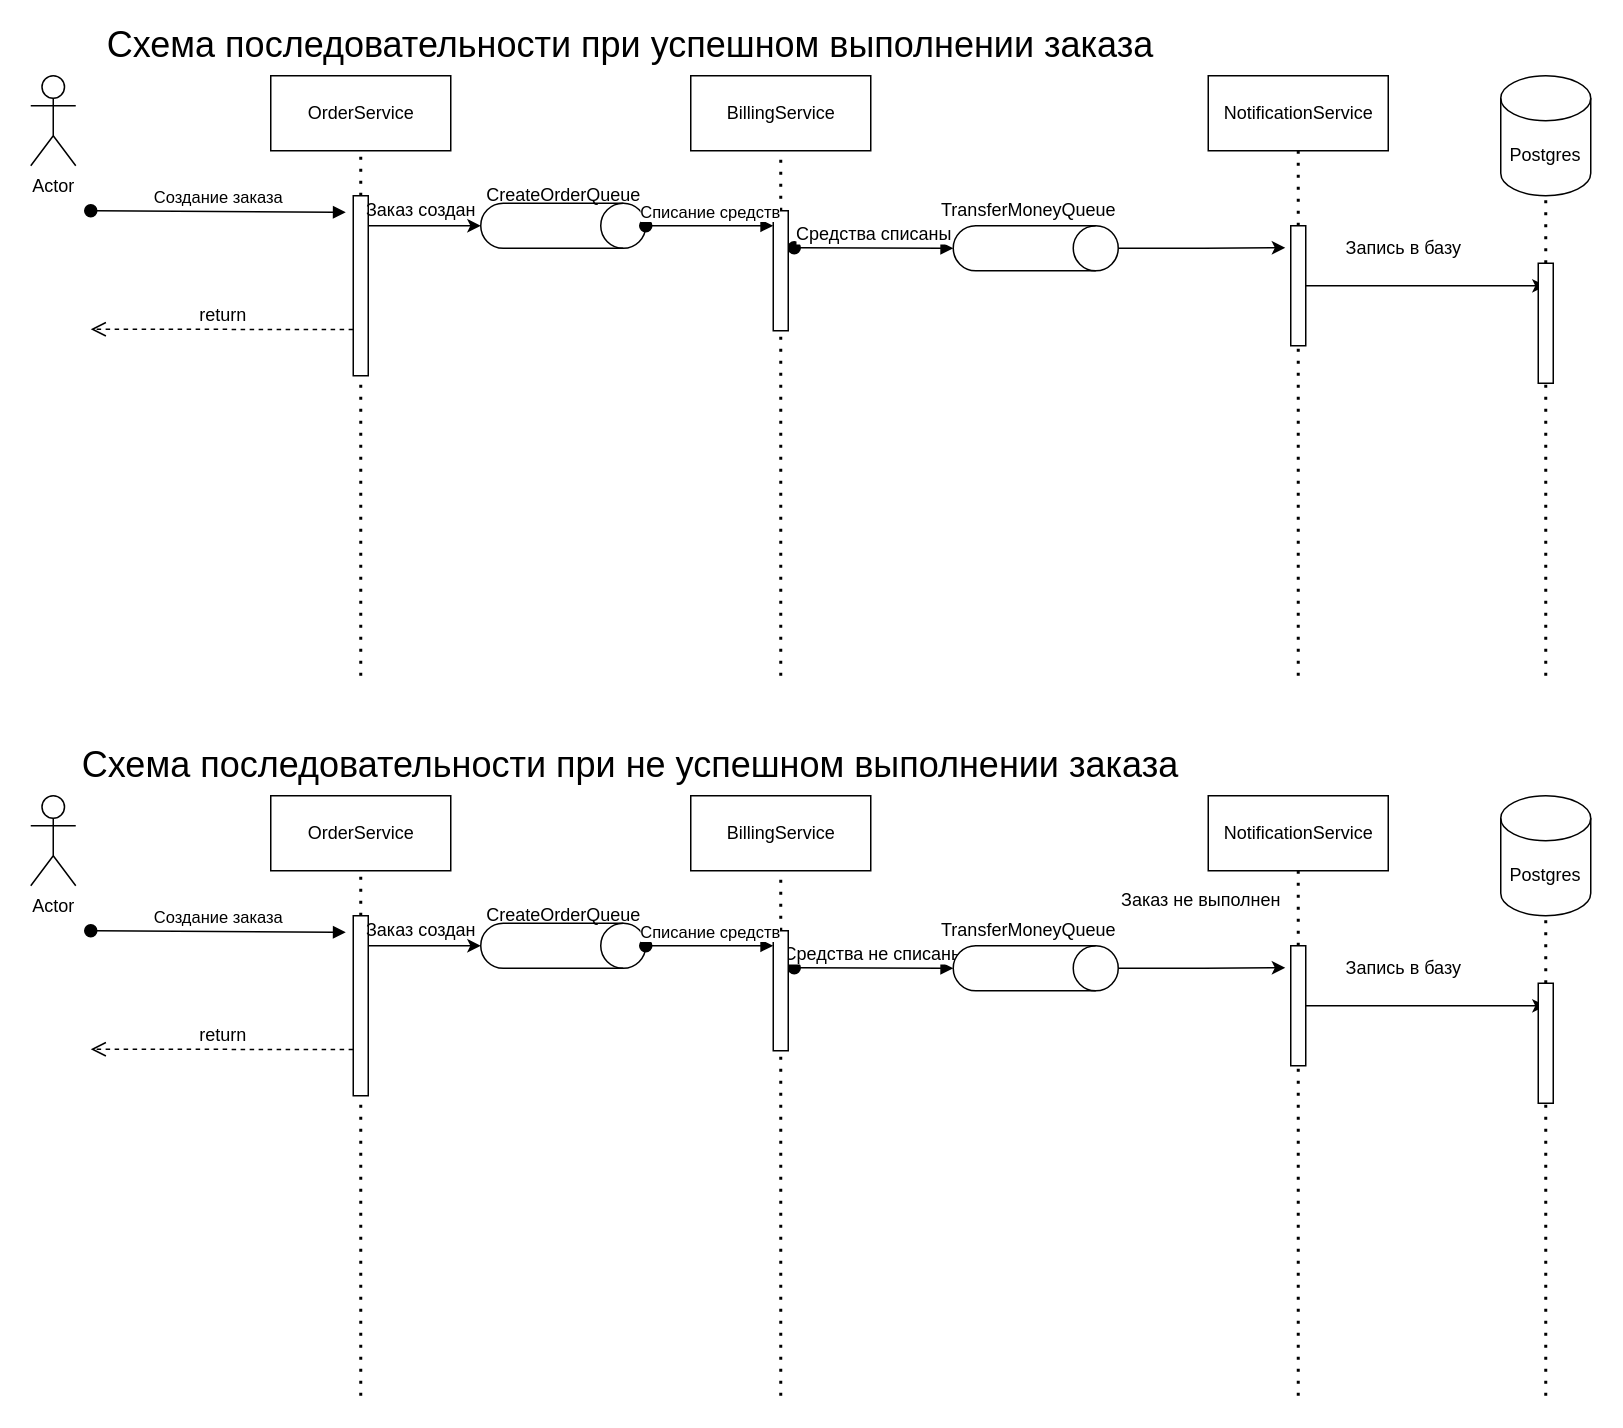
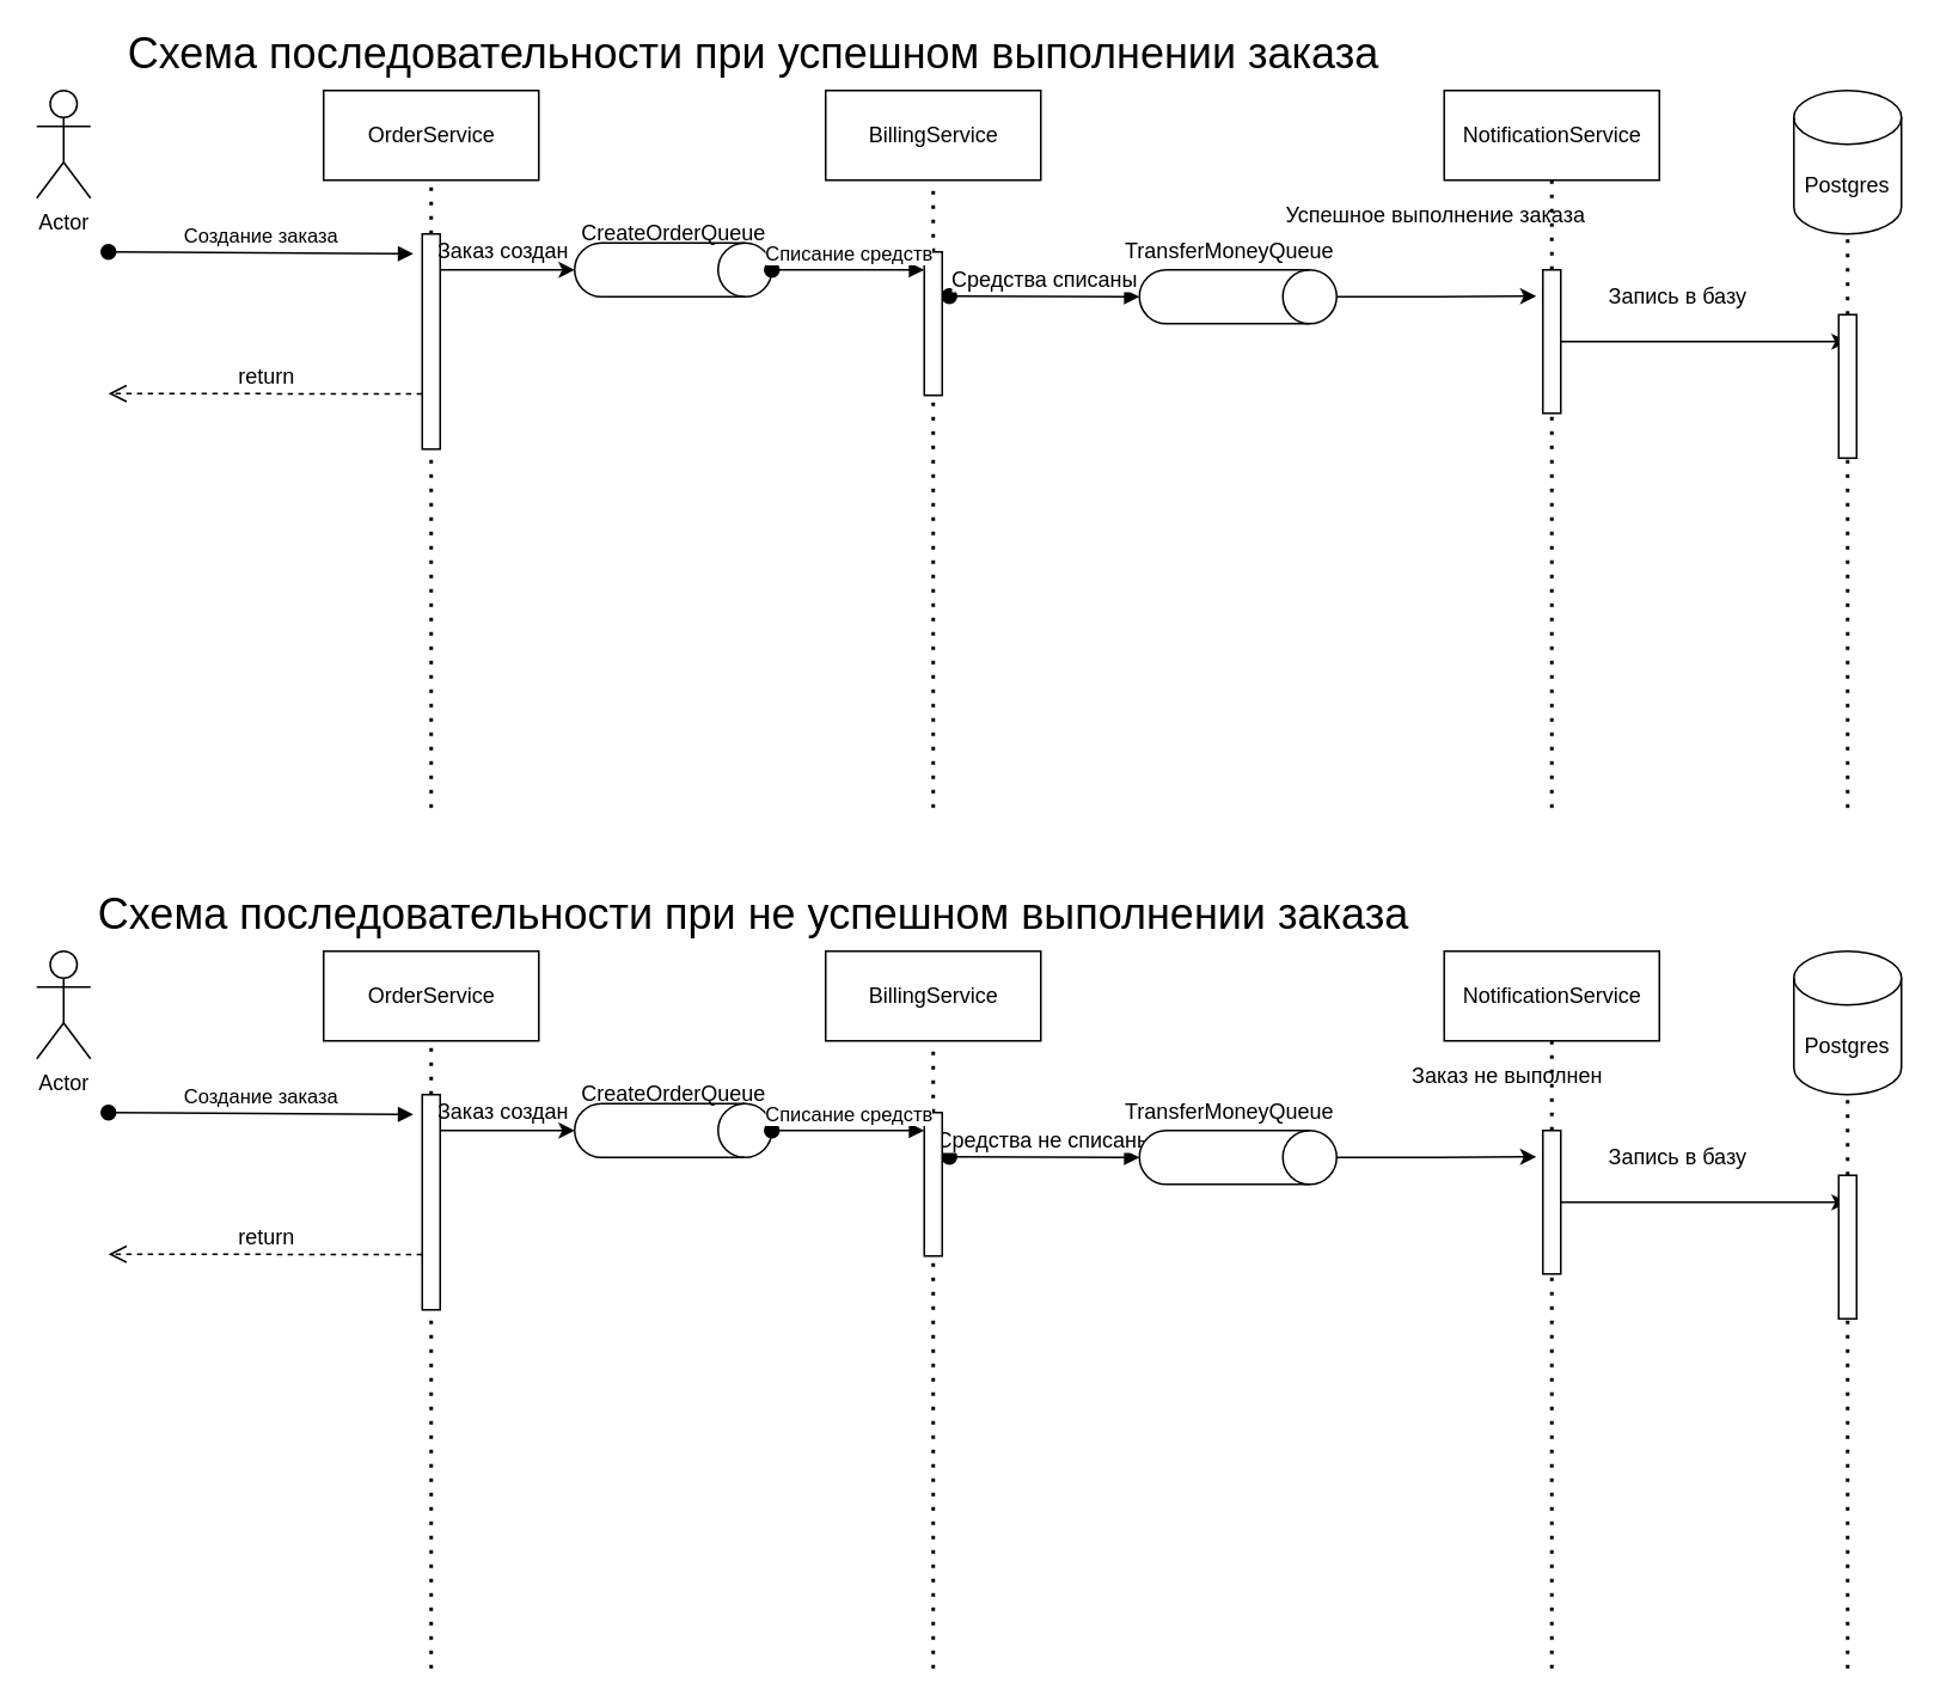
  <mxCell id="0" />
  <mxCell id="1" parent="0" />
  <mxCell id="2" value="OrderService" style="html=1;" parent="1" vertex="1"><mxGeometry x="180" y="50" width="120" height="50" as="geometry" /></mxCell>
  <mxCell id="3" value="" style="endArrow=none;dashed=1;html=1;dashPattern=1 3;strokeWidth=2;entryX=0.5;entryY=1;entryDx=0;entryDy=0;" parent="1" source="13" target="2" edge="1"><mxGeometry width="50" height="50" relative="1" as="geometry"><mxPoint x="240" y="720" as="sourcePoint" /><mxPoint x="240" y="140" as="targetPoint" /></mxGeometry></mxCell>
  <mxCell id="4" value="Actor" style="shape=umlActor;verticalLabelPosition=bottom;verticalAlign=top;html=1;" parent="1" vertex="1"><mxGeometry x="20" y="50" width="30" height="60" as="geometry" /></mxCell>
  <mxCell id="5" value="Создание заказа" style="html=1;verticalAlign=bottom;startArrow=oval;startFill=1;endArrow=block;startSize=8;" parent="1" edge="1"><mxGeometry width="60" relative="1" as="geometry"><mxPoint x="60" y="140" as="sourcePoint" /><mxPoint x="230" y="141" as="targetPoint" /></mxGeometry></mxCell>
  <mxCell id="6" value="BillingService" style="html=1;" parent="1" vertex="1"><mxGeometry x="460" y="50" width="120" height="50" as="geometry" /></mxCell>
  <mxCell id="7" value="" style="endArrow=none;dashed=1;html=1;dashPattern=1 3;strokeWidth=2;entryX=0.5;entryY=1;entryDx=0;entryDy=0;" parent="1" source="20" target="6" edge="1"><mxGeometry width="50" height="50" relative="1" as="geometry"><mxPoint x="520" y="450" as="sourcePoint" /><mxPoint x="460" y="150" as="targetPoint" /></mxGeometry></mxCell>
  <mxCell id="8" value="Postgres" style="shape=cylinder3;whiteSpace=wrap;html=1;boundedLbl=1;backgroundOutline=1;size=15;" parent="1" vertex="1"><mxGeometry x="1000" y="50" width="60" height="80" as="geometry" /></mxCell>
  <mxCell id="9" value="Схема последовательности при успешном выполнении заказа" style="text;html=1;strokeColor=none;fillColor=none;align=center;verticalAlign=middle;whiteSpace=wrap;rounded=0;fontSize=24;" parent="1" vertex="1"><mxGeometry x="20" y="20" width="800" height="20" as="geometry" /></mxCell>
  <mxCell id="10" value="" style="endArrow=none;dashed=1;html=1;dashPattern=1 3;strokeWidth=2;entryX=0.5;entryY=1;entryDx=0;entryDy=0;" parent="1" source="28" target="11" edge="1"><mxGeometry width="50" height="50" relative="1" as="geometry"><mxPoint x="865" y="450" as="sourcePoint" /><mxPoint x="865" y="100" as="targetPoint" /></mxGeometry></mxCell>
  <mxCell id="11" value="NotificationService" style="html=1;" parent="1" vertex="1"><mxGeometry x="805" y="50" width="120" height="50" as="geometry" /></mxCell>
  <mxCell id="12" style="edgeStyle=orthogonalEdgeStyle;rounded=0;orthogonalLoop=1;jettySize=auto;html=1;entryX=0.5;entryY=1;entryDx=0;entryDy=0;entryPerimeter=0;fontSize=24;" parent="1" source="13" target="15" edge="1"><mxGeometry relative="1" as="geometry"><Array as="points"><mxPoint x="260" y="150" /><mxPoint x="260" y="150" /></Array></mxGeometry></mxCell>
  <mxCell id="13" value="" style="html=1;points=[];perimeter=orthogonalPerimeter;fontSize=24;" parent="1" vertex="1"><mxGeometry x="235" y="130" width="10" height="120" as="geometry" /></mxCell>
  <mxCell id="14" value="" style="endArrow=none;dashed=1;html=1;dashPattern=1 3;strokeWidth=2;entryX=0.5;entryY=1;entryDx=0;entryDy=0;" parent="1" target="13" edge="1"><mxGeometry width="50" height="50" relative="1" as="geometry"><mxPoint x="240" y="450" as="sourcePoint" /><mxPoint x="240" y="100" as="targetPoint" /></mxGeometry></mxCell>
  <mxCell id="15" value="" style="shape=cylinder3;whiteSpace=wrap;html=1;boundedLbl=1;backgroundOutline=1;size=15;fontSize=12;rotation=90;" parent="1" vertex="1"><mxGeometry x="360" y="95" width="30" height="110" as="geometry" /></mxCell>
  <mxCell id="16" value="return" style="html=1;verticalAlign=bottom;endArrow=open;dashed=1;endSize=8;fontSize=12;exitX=-0.007;exitY=0.743;exitDx=0;exitDy=0;exitPerimeter=0;" parent="1" source="13" edge="1"><mxGeometry relative="1" as="geometry"><mxPoint x="210" y="180" as="sourcePoint" /><mxPoint x="60" y="219" as="targetPoint" /></mxGeometry></mxCell>
  <mxCell id="17" value="CreateOrderQueue" style="text;html=1;align=center;verticalAlign=middle;resizable=0;points=[];autosize=1;fontSize=12;" parent="1" vertex="1"><mxGeometry x="315" y="120" width="120" height="20" as="geometry" /></mxCell>
  <mxCell id="18" value="Средства списаны" style="html=1;verticalAlign=bottom;startArrow=oval;startFill=1;endArrow=block;startSize=8;fontSize=12;entryX=0.5;entryY=1;entryDx=0;entryDy=0;entryPerimeter=0;exitX=1.4;exitY=0.308;exitDx=0;exitDy=0;exitPerimeter=0;" parent="1" target="23" edge="1" source="20"><mxGeometry width="60" relative="1" as="geometry"><mxPoint x="525" y="160" as="sourcePoint" /><mxPoint x="600" y="161" as="targetPoint" /></mxGeometry></mxCell>
  <mxCell id="19" value="Запись в базу" style="text;html=1;align=center;verticalAlign=middle;resizable=0;points=[];autosize=1;fontSize=12;" parent="1" vertex="1"><mxGeometry x="890" y="155" width="90" height="20" as="geometry" /></mxCell>
  <mxCell id="20" value="" style="html=1;points=[];perimeter=orthogonalPerimeter;" vertex="1" parent="1"><mxGeometry x="515" y="140" width="10" height="80" as="geometry" /></mxCell>
  <mxCell id="21" value="" style="endArrow=none;dashed=1;html=1;dashPattern=1 3;strokeWidth=2;entryX=0.5;entryY=1;entryDx=0;entryDy=0;" edge="1" parent="1" target="20"><mxGeometry width="50" height="50" relative="1" as="geometry"><mxPoint x="520" y="450" as="sourcePoint" /><mxPoint x="520" y="100" as="targetPoint" /></mxGeometry></mxCell>
  <mxCell id="22" style="edgeStyle=orthogonalEdgeStyle;rounded=0;orthogonalLoop=1;jettySize=auto;html=1;entryX=-0.367;entryY=0.183;entryDx=0;entryDy=0;entryPerimeter=0;" edge="1" parent="1" source="23" target="28"><mxGeometry relative="1" as="geometry" /></mxCell>
  <mxCell id="23" value="" style="shape=cylinder3;whiteSpace=wrap;html=1;boundedLbl=1;backgroundOutline=1;size=15;fontSize=12;rotation=90;" vertex="1" parent="1"><mxGeometry x="675" y="110" width="30" height="110" as="geometry" /></mxCell>
  <mxCell id="24" value="TransferMoneyQueue" style="text;html=1;align=center;verticalAlign=middle;resizable=0;points=[];autosize=1;" vertex="1" parent="1"><mxGeometry x="620" y="130" width="130" height="20" as="geometry" /></mxCell>
  <mxCell id="25" value="Заказ создан" style="text;html=1;align=center;verticalAlign=middle;resizable=0;points=[];autosize=1;" vertex="1" parent="1"><mxGeometry x="235" y="130" width="90" height="20" as="geometry" /></mxCell>
  <mxCell id="26" value="Списание средств" style="html=1;verticalAlign=bottom;startArrow=oval;startFill=1;endArrow=block;startSize=8;exitX=0.5;exitY=0;exitDx=0;exitDy=0;exitPerimeter=0;" edge="1" parent="1" source="15" target="20"><mxGeometry width="60" relative="1" as="geometry"><mxPoint x="435" y="150" as="sourcePoint" /><mxPoint x="495" y="150" as="targetPoint" /></mxGeometry></mxCell>
  <mxCell id="27" style="edgeStyle=orthogonalEdgeStyle;rounded=0;orthogonalLoop=1;jettySize=auto;html=1;entryX=0.5;entryY=0.188;entryDx=0;entryDy=0;entryPerimeter=0;" edge="1" parent="1" source="28" target="32"><mxGeometry relative="1" as="geometry" /></mxCell>
  <mxCell id="28" value="" style="html=1;points=[];perimeter=orthogonalPerimeter;" vertex="1" parent="1"><mxGeometry x="860" y="150" width="10" height="80" as="geometry" /></mxCell>
  <mxCell id="29" value="" style="endArrow=none;dashed=1;html=1;dashPattern=1 3;strokeWidth=2;entryX=0.5;entryY=1;entryDx=0;entryDy=0;" edge="1" parent="1" target="28"><mxGeometry width="50" height="50" relative="1" as="geometry"><mxPoint x="865" y="450" as="sourcePoint" /><mxPoint x="865" y="100" as="targetPoint" /></mxGeometry></mxCell>
+ <mxCell id="30" value="Успешное выполнение заказа" style="text;html=1;align=center;verticalAlign=middle;resizable=0;points=[];autosize=1;" vertex="1" parent="1"><mxGeometry x="710" y="110" width="180" height="20" as="geometry" /></mxCell>
  <mxCell id="31" value="" style="endArrow=none;dashed=1;html=1;dashPattern=1 3;strokeWidth=2;entryX=0.5;entryY=1;entryDx=0;entryDy=0;entryPerimeter=0;" edge="1" parent="1" source="32" target="8"><mxGeometry width="50" height="50" relative="1" as="geometry"><mxPoint x="1030" y="450" as="sourcePoint" /><mxPoint x="1040" y="190" as="targetPoint" /></mxGeometry></mxCell>
  <mxCell id="32" value="" style="html=1;points=[];perimeter=orthogonalPerimeter;" vertex="1" parent="1"><mxGeometry x="1025" y="175" width="10" height="80" as="geometry" /></mxCell>
  <mxCell id="33" value="" style="endArrow=none;dashed=1;html=1;dashPattern=1 3;strokeWidth=2;entryX=0.5;entryY=1;entryDx=0;entryDy=0;entryPerimeter=0;" edge="1" parent="1" target="32"><mxGeometry width="50" height="50" relative="1" as="geometry"><mxPoint x="1030" y="450" as="sourcePoint" /><mxPoint x="1030" y="130" as="targetPoint" /></mxGeometry></mxCell>
  <mxCell id="34" value="OrderService" style="html=1;" vertex="1" parent="1"><mxGeometry x="180" y="530" width="120" height="50" as="geometry" /></mxCell>
  <mxCell id="35" value="" style="endArrow=none;dashed=1;html=1;dashPattern=1 3;strokeWidth=2;entryX=0.5;entryY=1;entryDx=0;entryDy=0;" edge="1" parent="1" source="45" target="34"><mxGeometry width="50" height="50" relative="1" as="geometry"><mxPoint x="240" y="1200" as="sourcePoint" /><mxPoint x="240" y="620" as="targetPoint" /></mxGeometry></mxCell>
  <mxCell id="36" value="Actor" style="shape=umlActor;verticalLabelPosition=bottom;verticalAlign=top;html=1;" vertex="1" parent="1"><mxGeometry x="20" y="530" width="30" height="60" as="geometry" /></mxCell>
  <mxCell id="37" value="Создание заказа" style="html=1;verticalAlign=bottom;startArrow=oval;startFill=1;endArrow=block;startSize=8;" edge="1" parent="1"><mxGeometry width="60" relative="1" as="geometry"><mxPoint x="60" y="620" as="sourcePoint" /><mxPoint x="230" y="621" as="targetPoint" /></mxGeometry></mxCell>
  <mxCell id="38" value="BillingService" style="html=1;" vertex="1" parent="1"><mxGeometry x="460" y="530" width="120" height="50" as="geometry" /></mxCell>
  <mxCell id="39" value="" style="endArrow=none;dashed=1;html=1;dashPattern=1 3;strokeWidth=2;entryX=0.5;entryY=1;entryDx=0;entryDy=0;" edge="1" parent="1" source="52" target="38"><mxGeometry width="50" height="50" relative="1" as="geometry"><mxPoint x="520" y="930" as="sourcePoint" /><mxPoint x="460" y="630" as="targetPoint" /></mxGeometry></mxCell>
  <mxCell id="40" value="Postgres" style="shape=cylinder3;whiteSpace=wrap;html=1;boundedLbl=1;backgroundOutline=1;size=15;" vertex="1" parent="1"><mxGeometry x="1000" y="530" width="60" height="80" as="geometry" /></mxCell>
  <mxCell id="41" value="Схема последовательности при не успешном выполнении заказа" style="text;html=1;strokeColor=none;fillColor=none;align=center;verticalAlign=middle;whiteSpace=wrap;rounded=0;fontSize=24;" vertex="1" parent="1"><mxGeometry x="20" y="500" width="800" height="20" as="geometry" /></mxCell>
  <mxCell id="42" value="" style="endArrow=none;dashed=1;html=1;dashPattern=1 3;strokeWidth=2;entryX=0.5;entryY=1;entryDx=0;entryDy=0;" edge="1" parent="1" source="60" target="43"><mxGeometry width="50" height="50" relative="1" as="geometry"><mxPoint x="865" y="930" as="sourcePoint" /><mxPoint x="865" y="580" as="targetPoint" /></mxGeometry></mxCell>
  <mxCell id="43" value="NotificationService" style="html=1;" vertex="1" parent="1"><mxGeometry x="805" y="530" width="120" height="50" as="geometry" /></mxCell>
  <mxCell id="44" style="edgeStyle=orthogonalEdgeStyle;rounded=0;orthogonalLoop=1;jettySize=auto;html=1;entryX=0.5;entryY=1;entryDx=0;entryDy=0;entryPerimeter=0;fontSize=24;" edge="1" parent="1" source="45" target="47"><mxGeometry relative="1" as="geometry"><Array as="points"><mxPoint x="260" y="630" /><mxPoint x="260" y="630" /></Array></mxGeometry></mxCell>
  <mxCell id="45" value="" style="html=1;points=[];perimeter=orthogonalPerimeter;fontSize=24;" vertex="1" parent="1"><mxGeometry x="235" y="610" width="10" height="120" as="geometry" /></mxCell>
  <mxCell id="46" value="" style="endArrow=none;dashed=1;html=1;dashPattern=1 3;strokeWidth=2;entryX=0.5;entryY=1;entryDx=0;entryDy=0;" edge="1" parent="1" target="45"><mxGeometry width="50" height="50" relative="1" as="geometry"><mxPoint x="240" y="930" as="sourcePoint" /><mxPoint x="240" y="580" as="targetPoint" /></mxGeometry></mxCell>
  <mxCell id="47" value="" style="shape=cylinder3;whiteSpace=wrap;html=1;boundedLbl=1;backgroundOutline=1;size=15;fontSize=12;rotation=90;" vertex="1" parent="1"><mxGeometry x="360" y="575" width="30" height="110" as="geometry" /></mxCell>
  <mxCell id="48" value="return" style="html=1;verticalAlign=bottom;endArrow=open;dashed=1;endSize=8;fontSize=12;exitX=-0.007;exitY=0.743;exitDx=0;exitDy=0;exitPerimeter=0;" edge="1" parent="1" source="45"><mxGeometry relative="1" as="geometry"><mxPoint x="210" y="660" as="sourcePoint" /><mxPoint x="60" y="699" as="targetPoint" /></mxGeometry></mxCell>
  <mxCell id="49" value="CreateOrderQueue" style="text;html=1;align=center;verticalAlign=middle;resizable=0;points=[];autosize=1;fontSize=12;" vertex="1" parent="1"><mxGeometry x="315" y="600" width="120" height="20" as="geometry" /></mxCell>
  <mxCell id="50" value="Средства не списаны" style="html=1;verticalAlign=bottom;startArrow=oval;startFill=1;endArrow=block;startSize=8;fontSize=12;entryX=0.5;entryY=1;entryDx=0;entryDy=0;entryPerimeter=0;exitX=1.4;exitY=0.308;exitDx=0;exitDy=0;exitPerimeter=0;" edge="1" parent="1" source="52" target="55"><mxGeometry width="60" relative="1" as="geometry"><mxPoint x="525" y="640" as="sourcePoint" /><mxPoint x="600" y="641" as="targetPoint" /></mxGeometry></mxCell>
  <mxCell id="51" value="Запись в базу" style="text;html=1;align=center;verticalAlign=middle;resizable=0;points=[];autosize=1;fontSize=12;" vertex="1" parent="1"><mxGeometry x="890" y="635" width="90" height="20" as="geometry" /></mxCell>
  <mxCell id="52" value="" style="html=1;points=[];perimeter=orthogonalPerimeter;" vertex="1" parent="1"><mxGeometry x="515" y="620" width="10" height="80" as="geometry" /></mxCell>
  <mxCell id="53" value="" style="endArrow=none;dashed=1;html=1;dashPattern=1 3;strokeWidth=2;entryX=0.5;entryY=1;entryDx=0;entryDy=0;" edge="1" parent="1" target="52"><mxGeometry width="50" height="50" relative="1" as="geometry"><mxPoint x="520" y="930" as="sourcePoint" /><mxPoint x="520" y="580" as="targetPoint" /></mxGeometry></mxCell>
  <mxCell id="54" style="edgeStyle=orthogonalEdgeStyle;rounded=0;orthogonalLoop=1;jettySize=auto;html=1;entryX=-0.367;entryY=0.183;entryDx=0;entryDy=0;entryPerimeter=0;" edge="1" parent="1" source="55" target="60"><mxGeometry relative="1" as="geometry" /></mxCell>
  <mxCell id="55" value="" style="shape=cylinder3;whiteSpace=wrap;html=1;boundedLbl=1;backgroundOutline=1;size=15;fontSize=12;rotation=90;" vertex="1" parent="1"><mxGeometry x="675" y="590" width="30" height="110" as="geometry" /></mxCell>
  <mxCell id="56" value="TransferMoneyQueue" style="text;html=1;align=center;verticalAlign=middle;resizable=0;points=[];autosize=1;" vertex="1" parent="1"><mxGeometry x="620" y="610" width="130" height="20" as="geometry" /></mxCell>
  <mxCell id="57" value="Заказ создан" style="text;html=1;align=center;verticalAlign=middle;resizable=0;points=[];autosize=1;" vertex="1" parent="1"><mxGeometry x="235" y="610" width="90" height="20" as="geometry" /></mxCell>
  <mxCell id="58" value="Списание средств" style="html=1;verticalAlign=bottom;startArrow=oval;startFill=1;endArrow=block;startSize=8;exitX=0.5;exitY=0;exitDx=0;exitDy=0;exitPerimeter=0;" edge="1" parent="1" source="47" target="52"><mxGeometry width="60" relative="1" as="geometry"><mxPoint x="435" y="630" as="sourcePoint" /><mxPoint x="495" y="630" as="targetPoint" /></mxGeometry></mxCell>
  <mxCell id="59" style="edgeStyle=orthogonalEdgeStyle;rounded=0;orthogonalLoop=1;jettySize=auto;html=1;entryX=0.5;entryY=0.188;entryDx=0;entryDy=0;entryPerimeter=0;" edge="1" parent="1" source="60" target="64"><mxGeometry relative="1" as="geometry" /></mxCell>
  <mxCell id="60" value="" style="html=1;points=[];perimeter=orthogonalPerimeter;" vertex="1" parent="1"><mxGeometry x="860" y="630" width="10" height="80" as="geometry" /></mxCell>
  <mxCell id="61" value="" style="endArrow=none;dashed=1;html=1;dashPattern=1 3;strokeWidth=2;entryX=0.5;entryY=1;entryDx=0;entryDy=0;" edge="1" parent="1" target="60"><mxGeometry width="50" height="50" relative="1" as="geometry"><mxPoint x="865" y="930" as="sourcePoint" /><mxPoint x="865" y="580" as="targetPoint" /></mxGeometry></mxCell>
- <mxCell id="62" value="Заказ не выполнен" style="text;html=1;align=center;verticalAlign=middle;resizable=0;points=[];autosize=1;" vertex="1" parent="1"><mxGeometry x="740" y="590" width="120" height="20" as="geometry" /></mxCell>
+ <mxCell id="62" value="Заказ не выполнен" style="text;html=1;align=center;verticalAlign=middle;resizable=0;points=[];autosize=1;" vertex="1" parent="1"><mxGeometry x="780" y="590" width="120" height="20" as="geometry" /></mxCell>
  <mxCell id="63" value="" style="endArrow=none;dashed=1;html=1;dashPattern=1 3;strokeWidth=2;entryX=0.5;entryY=1;entryDx=0;entryDy=0;entryPerimeter=0;" edge="1" parent="1" source="64" target="40"><mxGeometry width="50" height="50" relative="1" as="geometry"><mxPoint x="1030" y="930" as="sourcePoint" /><mxPoint x="1040" y="670" as="targetPoint" /></mxGeometry></mxCell>
  <mxCell id="64" value="" style="html=1;points=[];perimeter=orthogonalPerimeter;" vertex="1" parent="1"><mxGeometry x="1025" y="655" width="10" height="80" as="geometry" /></mxCell>
  <mxCell id="65" value="" style="endArrow=none;dashed=1;html=1;dashPattern=1 3;strokeWidth=2;entryX=0.5;entryY=1;entryDx=0;entryDy=0;entryPerimeter=0;" edge="1" parent="1" target="64"><mxGeometry width="50" height="50" relative="1" as="geometry"><mxPoint x="1030" y="930" as="sourcePoint" /><mxPoint x="1030" y="610" as="targetPoint" /></mxGeometry></mxCell>
